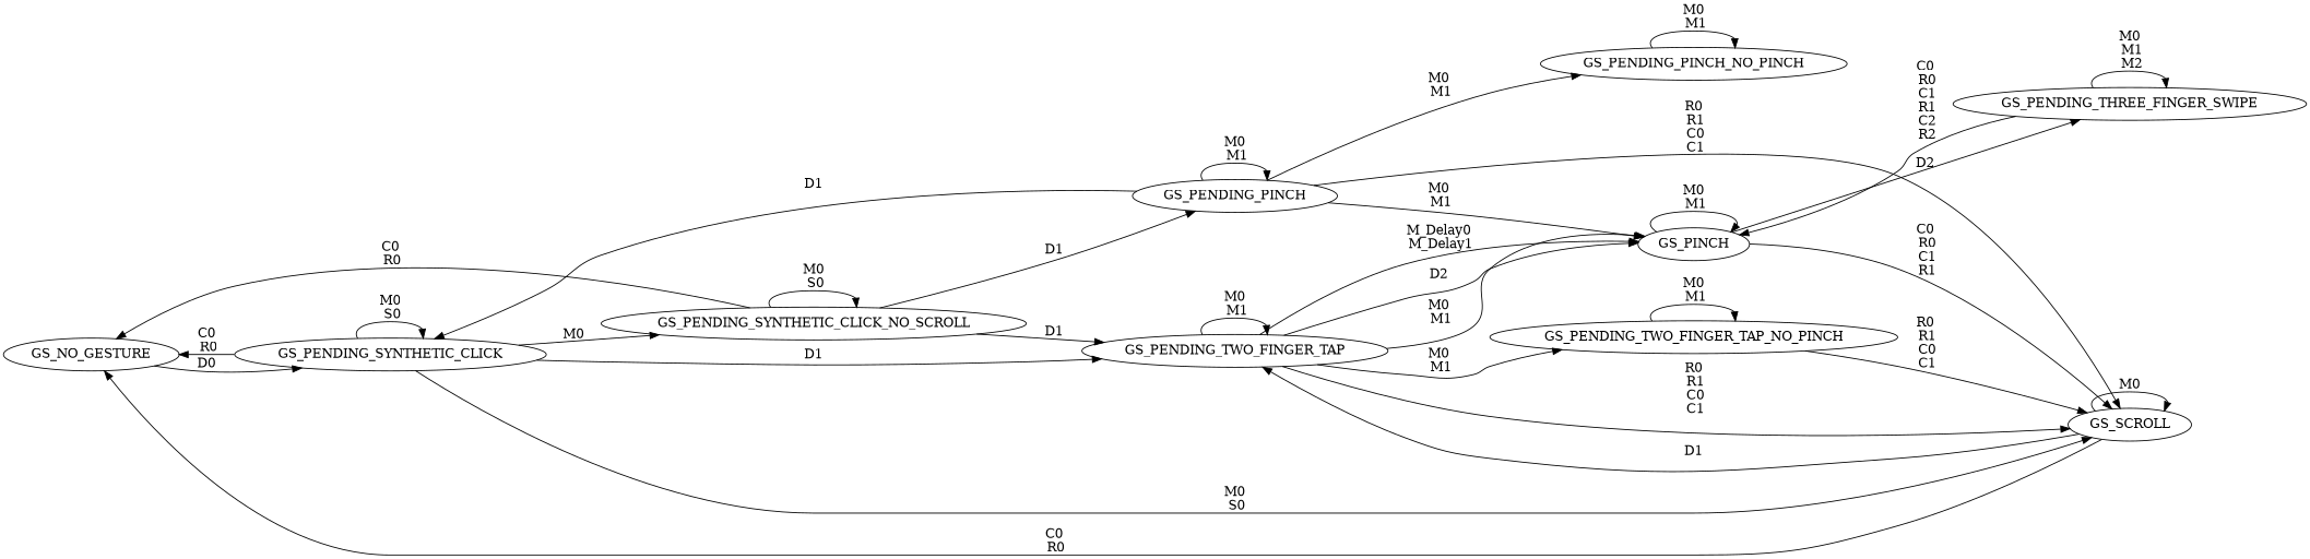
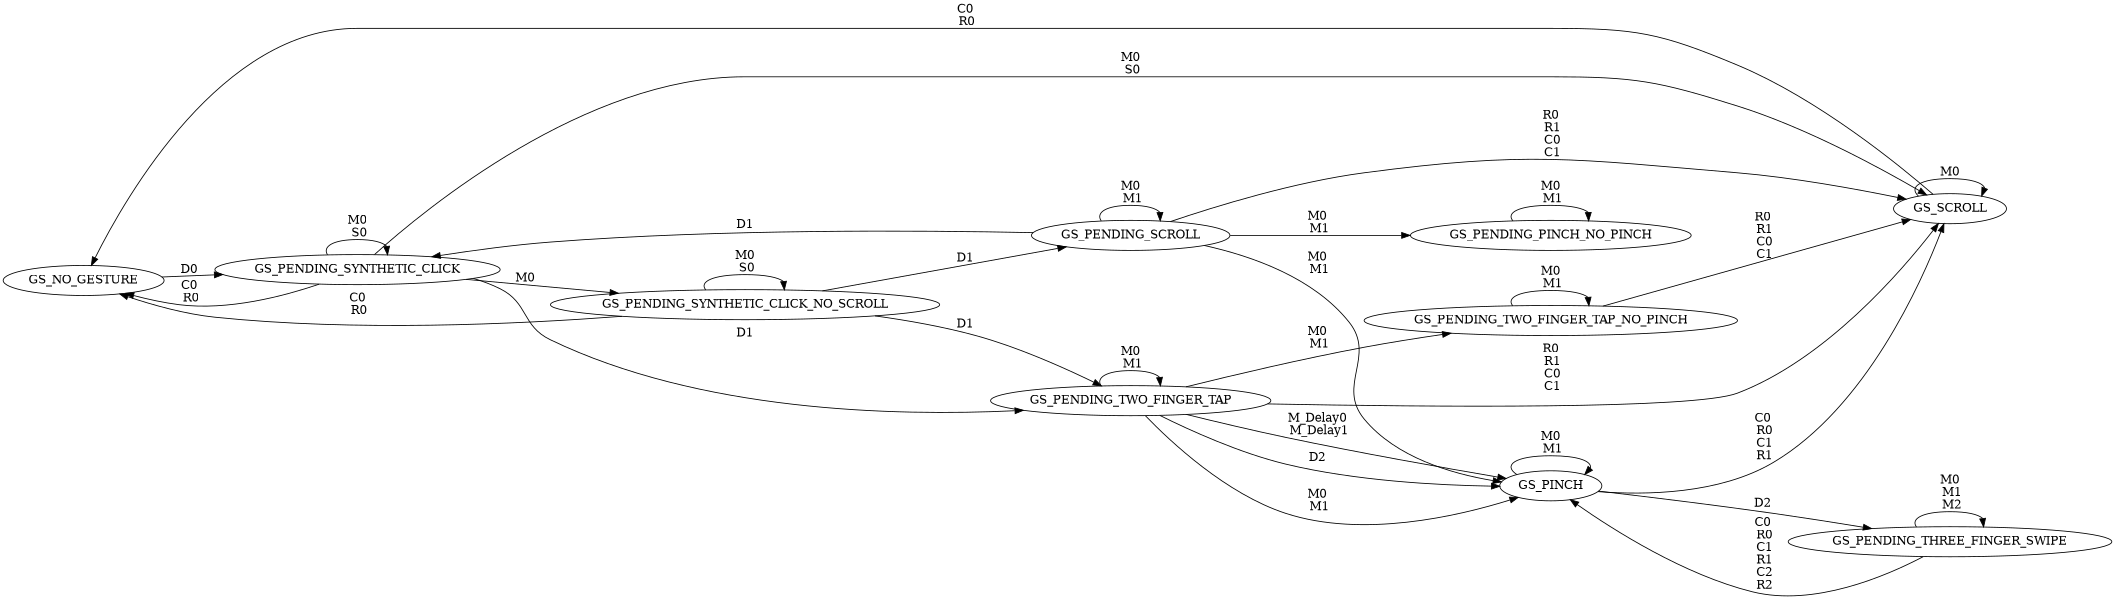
  digraph {
    rankdir=LR
    GS_NO_GESTURE
    GS_PENDING_SYNTHETIC_CLICK
    GS_SCROLL
    GS_PENDING_SYNTHETIC_CLICK_NO_SCROLL
    GS_PENDING_TWO_FINGER_TAP
-   GS_PENDING_PINCH
+   GS_PENDING_PINCH [label=GS_PENDING_SCROLL]
    GS_PINCH
    GS_PENDING_TWO_FINGER_TAP_NO_PINCH
    GS_PENDING_PINCH_NO_PINCH
    GS_PENDING_THREE_FINGER_SWIPE
    GS_NO_GESTURE -> GS_PENDING_SYNTHETIC_CLICK [label=D0]
    GS_PENDING_SYNTHETIC_CLICK -> GS_NO_GESTURE [label="C0\n R0"]
    GS_PENDING_SYNTHETIC_CLICK -> GS_PENDING_SYNTHETIC_CLICK [label="M0\n S0"]
    GS_PENDING_SYNTHETIC_CLICK -> GS_SCROLL [label="M0\n S0"]
    GS_PENDING_SYNTHETIC_CLICK -> GS_PENDING_SYNTHETIC_CLICK_NO_SCROLL [label=M0]
    GS_PENDING_SYNTHETIC_CLICK -> GS_PENDING_TWO_FINGER_TAP [label=D1]
    GS_SCROLL -> GS_NO_GESTURE [label="C0\n R0\n"]
    GS_SCROLL -> GS_SCROLL [label=M0]
-   GS_SCROLL -> GS_PENDING_TWO_FINGER_TAP [label=D1]
    GS_PENDING_SYNTHETIC_CLICK_NO_SCROLL -> GS_NO_GESTURE [label="C0\n R0"]
    GS_PENDING_SYNTHETIC_CLICK_NO_SCROLL -> GS_PENDING_SYNTHETIC_CLICK_NO_SCROLL [label="M0\n S0"]
    GS_PENDING_SYNTHETIC_CLICK_NO_SCROLL -> GS_PENDING_TWO_FINGER_TAP [label=D1]
    GS_PENDING_SYNTHETIC_CLICK_NO_SCROLL -> GS_PENDING_PINCH [label=D1]
    GS_PENDING_TWO_FINGER_TAP -> GS_SCROLL [label="R0\n R1\n C0\n C1"]
    GS_PENDING_TWO_FINGER_TAP -> GS_PENDING_TWO_FINGER_TAP [label="M0\n M1"]
    GS_PENDING_TWO_FINGER_TAP -> GS_PINCH [label="M0\n M1"]
    GS_PENDING_TWO_FINGER_TAP -> GS_PINCH [label="M_Delay0\n M_Delay1"]
    GS_PENDING_TWO_FINGER_TAP -> GS_PINCH [label=D2]
    GS_PENDING_TWO_FINGER_TAP -> GS_PENDING_TWO_FINGER_TAP_NO_PINCH [label="M0\n M1"]
    GS_PENDING_PINCH -> GS_PENDING_SYNTHETIC_CLICK [label=D1]
    GS_PENDING_PINCH -> GS_SCROLL [label="R0\n R1\n C0\n C1"]
    GS_PENDING_PINCH -> GS_PENDING_PINCH [label="M0\n M1"]
    GS_PENDING_PINCH -> GS_PINCH [label="M0\n M1"]
    GS_PENDING_PINCH -> GS_PENDING_PINCH_NO_PINCH [label="M0\n M1"]
    GS_PINCH -> GS_SCROLL [label="C0\n R0\n C1\n R1"]
    GS_PINCH -> GS_PINCH [label="M0\n M1"]
    GS_PINCH -> GS_PENDING_THREE_FINGER_SWIPE [label=D2]
    GS_PENDING_TWO_FINGER_TAP_NO_PINCH -> GS_SCROLL [label="R0\n R1\n C0\n C1"]
    GS_PENDING_TWO_FINGER_TAP_NO_PINCH -> GS_PENDING_TWO_FINGER_TAP_NO_PINCH [label="M0\n M1"]
    GS_PENDING_PINCH_NO_PINCH -> GS_PENDING_PINCH_NO_PINCH [label="M0\n M1"]
    GS_PENDING_THREE_FINGER_SWIPE -> GS_PINCH [label="C0\n R0\n C1\n R1\n C2\n R2"]
    GS_PENDING_THREE_FINGER_SWIPE -> GS_PENDING_THREE_FINGER_SWIPE [label="M0\n M1\n M2"]
  }
